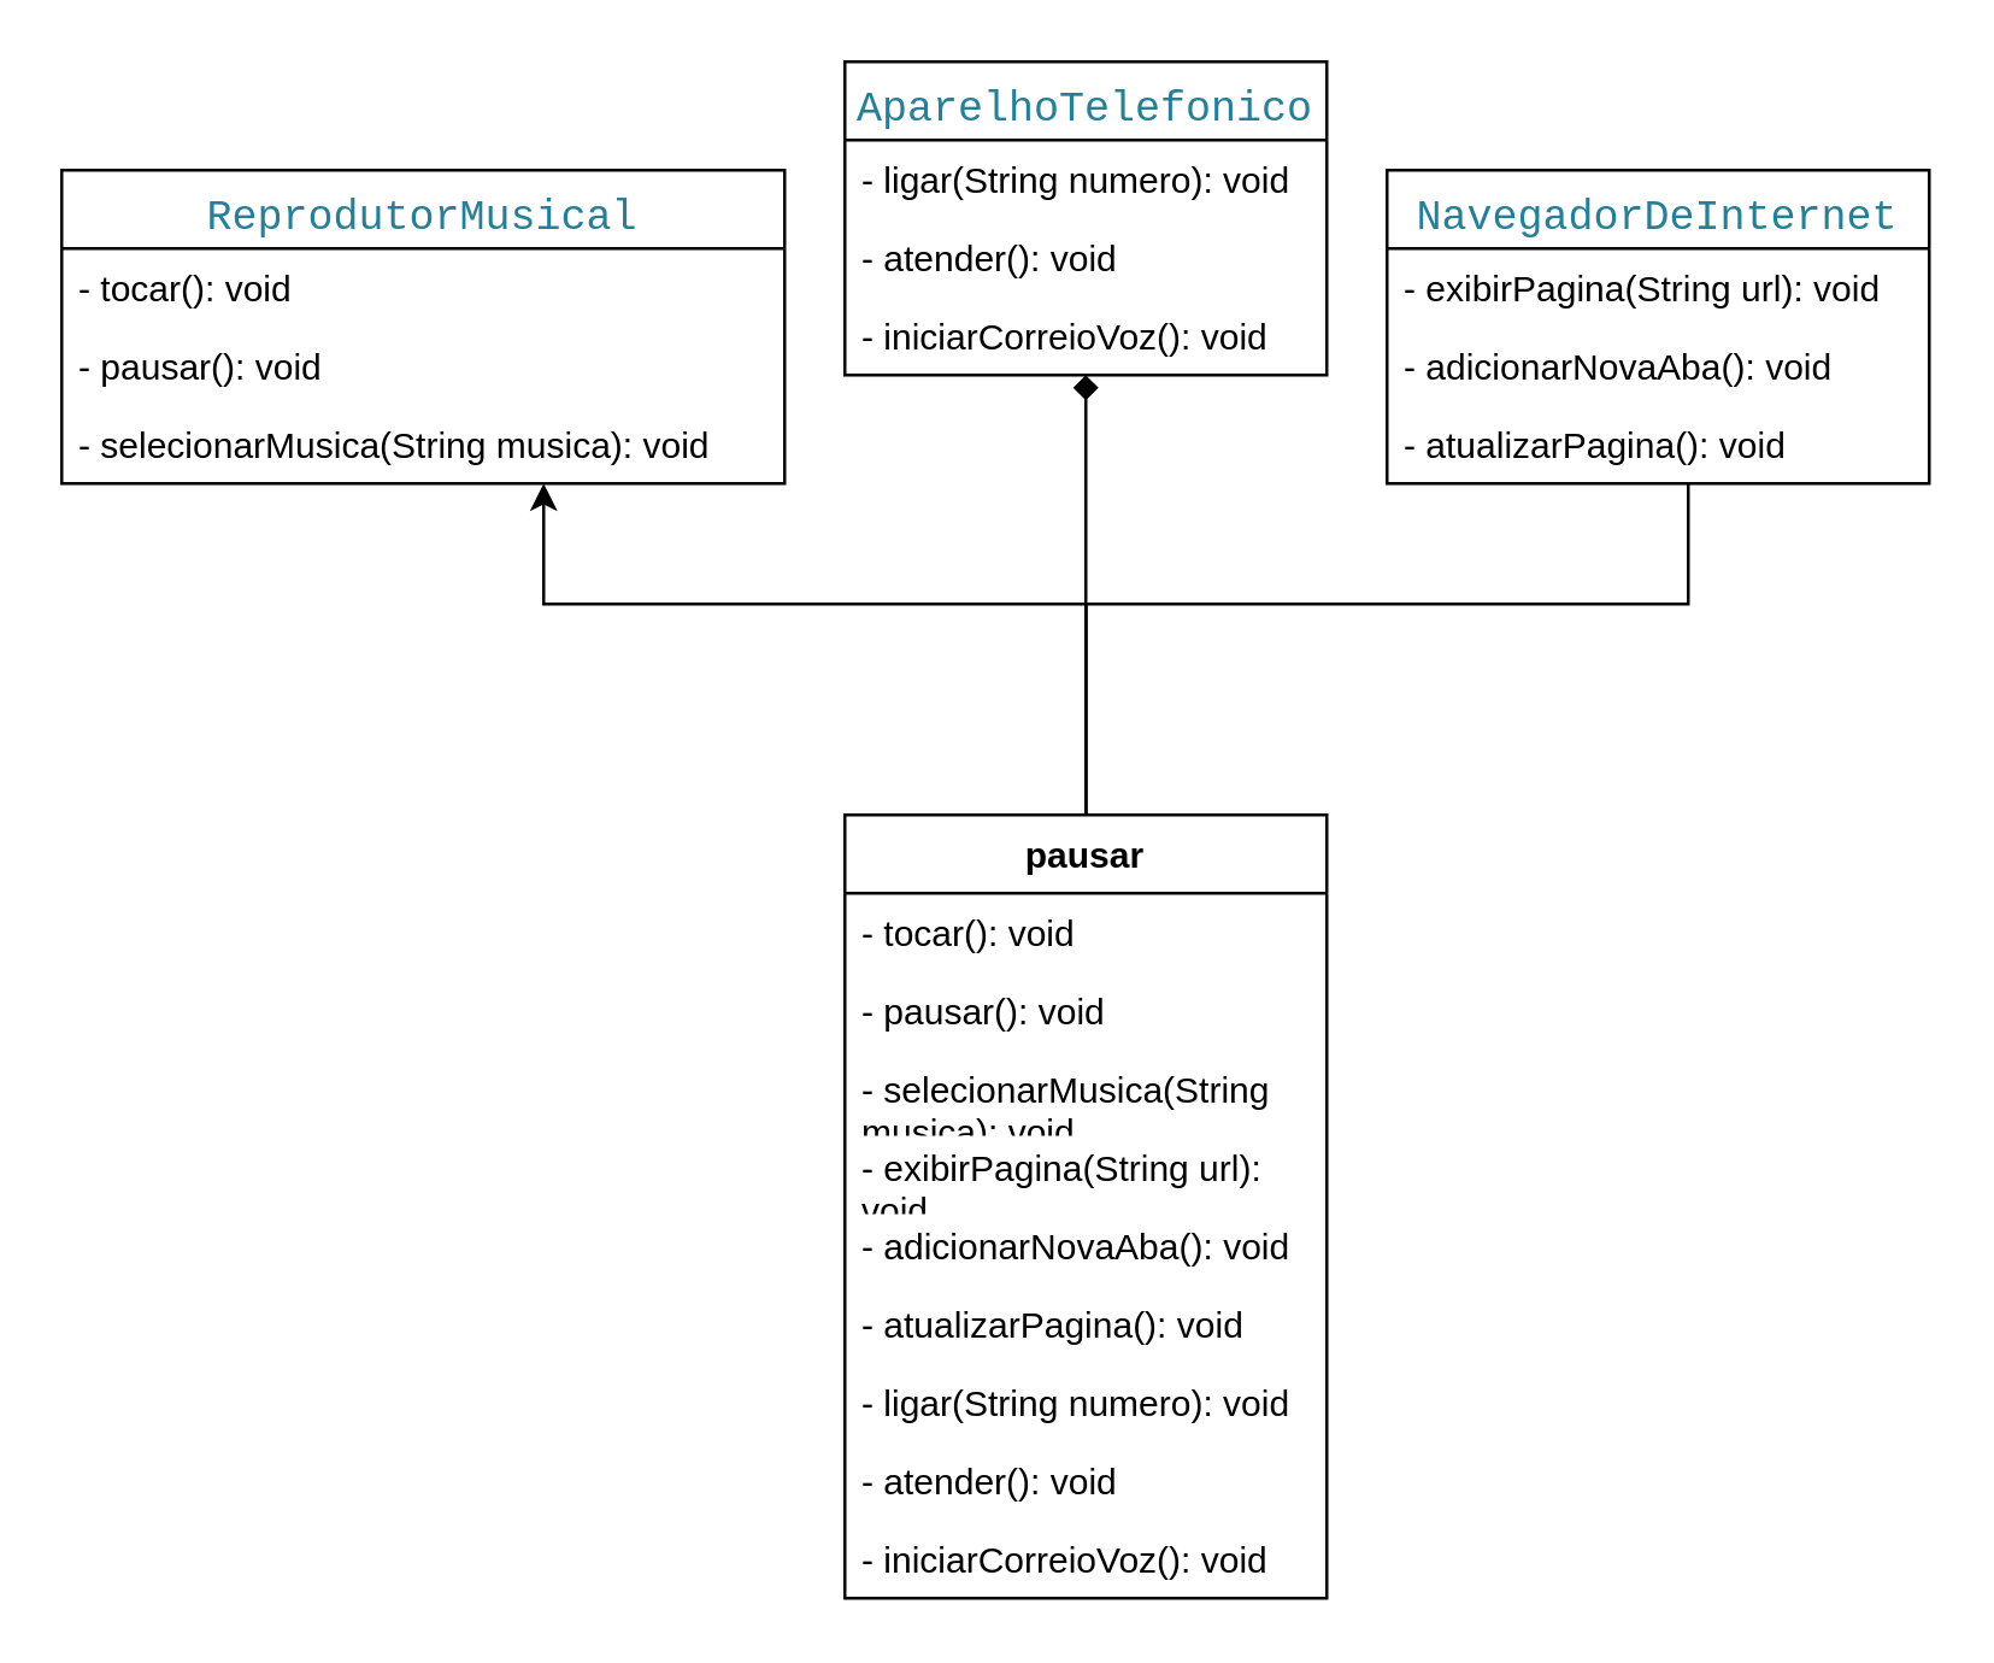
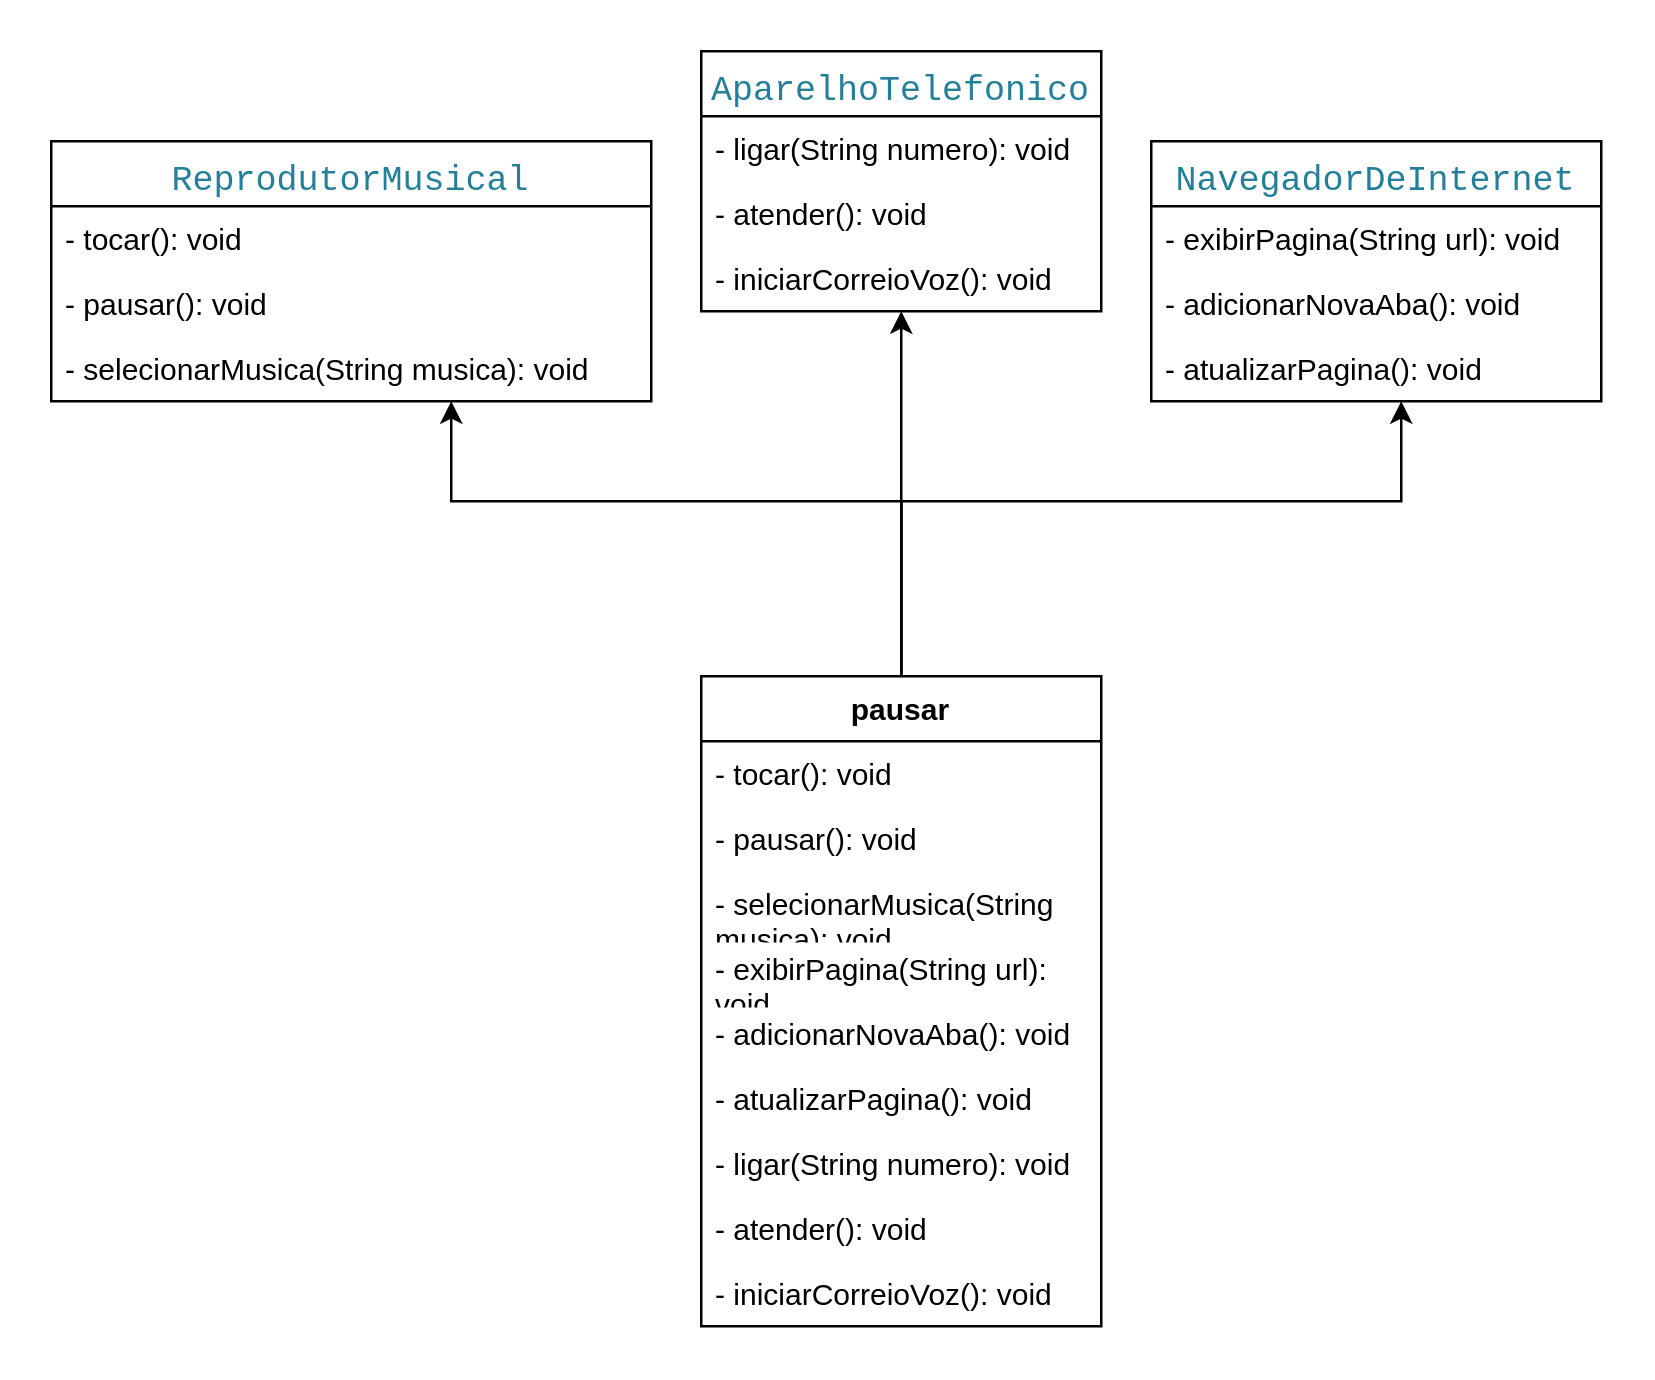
  <mxCell id="0" />
  <mxCell id="1" parent="0" />
- <mxCell id="2" value="" style="edgeStyle=orthogonalEdgeStyle;rounded=0;orthogonalLoop=1;jettySize=auto;html=1;endArrow=diamond;" edge="1" parent="1" source="5" target="15"><mxGeometry relative="1" as="geometry" /></mxCell>
+ <mxCell id="2" value="" style="edgeStyle=orthogonalEdgeStyle;rounded=0;orthogonalLoop=1;jettySize=auto;html=1;" edge="1" parent="1" source="5" target="15"><mxGeometry relative="1" as="geometry" /></mxCell>
  <mxCell id="3" value="" style="edgeStyle=orthogonalEdgeStyle;rounded=0;orthogonalLoop=1;jettySize=auto;html=1;" edge="1" parent="1" source="5" target="19"><mxGeometry relative="1" as="geometry"><Array as="points"><mxPoint x="360" y="200" /><mxPoint x="180" y="200" /></Array></mxGeometry></mxCell>
- <mxCell id="4" value="" style="edgeStyle=orthogonalEdgeStyle;rounded=0;orthogonalLoop=1;jettySize=auto;html=1;endArrow=none;" edge="1" parent="1" source="5" target="23"><mxGeometry relative="1" as="geometry"><Array as="points"><mxPoint x="360" y="200" /><mxPoint x="560" y="200" /></Array></mxGeometry></mxCell>
+ <mxCell id="4" value="" style="edgeStyle=orthogonalEdgeStyle;rounded=0;orthogonalLoop=1;jettySize=auto;html=1;" edge="1" parent="1" source="5" target="23"><mxGeometry relative="1" as="geometry"><Array as="points"><mxPoint x="360" y="200" /><mxPoint x="560" y="200" /></Array></mxGeometry></mxCell>
  <mxCell id="5" value="pausar" style="swimlane;fontStyle=1;align=center;verticalAlign=top;childLayout=stackLayout;horizontal=1;startSize=26;horizontalStack=0;resizeParent=1;resizeParentMax=0;resizeLast=0;collapsible=1;marginBottom=0;whiteSpace=wrap;html=1;" vertex="1" parent="1"><mxGeometry x="280" y="270" width="160" height="260" as="geometry" /></mxCell>
  <mxCell id="6" value="- tocar(): void" style="text;strokeColor=none;fillColor=none;align=left;verticalAlign=top;spacingLeft=4;spacingRight=4;overflow=hidden;rotatable=0;points=[[0,0.5],[1,0.5]];portConstraint=eastwest;whiteSpace=wrap;html=1;" vertex="1" parent="5"><mxGeometry y="26" width="160" height="26" as="geometry" /></mxCell>
  <mxCell id="7" value="- pausar(): void" style="text;strokeColor=none;fillColor=none;align=left;verticalAlign=top;spacingLeft=4;spacingRight=4;overflow=hidden;rotatable=0;points=[[0,0.5],[1,0.5]];portConstraint=eastwest;whiteSpace=wrap;html=1;" vertex="1" parent="5"><mxGeometry y="52" width="160" height="26" as="geometry" /></mxCell>
  <mxCell id="8" value="- selecionarMusica(String musica): void" style="text;strokeColor=none;fillColor=none;align=left;verticalAlign=top;spacingLeft=4;spacingRight=4;overflow=hidden;rotatable=0;points=[[0,0.5],[1,0.5]];portConstraint=eastwest;whiteSpace=wrap;html=1;" vertex="1" parent="5"><mxGeometry y="78" width="160" height="26" as="geometry" /></mxCell>
  <mxCell id="9" value="- exibirPagina(String url): void" style="text;strokeColor=none;fillColor=none;align=left;verticalAlign=top;spacingLeft=4;spacingRight=4;overflow=hidden;rotatable=0;points=[[0,0.5],[1,0.5]];portConstraint=eastwest;whiteSpace=wrap;html=1;" vertex="1" parent="5"><mxGeometry y="104" width="160" height="26" as="geometry" /></mxCell>
  <mxCell id="10" value="- adicionarNovaAba(): void" style="text;strokeColor=none;fillColor=none;align=left;verticalAlign=top;spacingLeft=4;spacingRight=4;overflow=hidden;rotatable=0;points=[[0,0.5],[1,0.5]];portConstraint=eastwest;whiteSpace=wrap;html=1;" vertex="1" parent="5"><mxGeometry y="130" width="160" height="26" as="geometry" /></mxCell>
  <mxCell id="11" value="- atualizarPagina(): void" style="text;strokeColor=none;fillColor=none;align=left;verticalAlign=top;spacingLeft=4;spacingRight=4;overflow=hidden;rotatable=0;points=[[0,0.5],[1,0.5]];portConstraint=eastwest;whiteSpace=wrap;html=1;" vertex="1" parent="5"><mxGeometry y="156" width="160" height="26" as="geometry" /></mxCell>
  <mxCell id="12" value="- ligar(String numero): void" style="text;strokeColor=none;fillColor=none;align=left;verticalAlign=top;spacingLeft=4;spacingRight=4;overflow=hidden;rotatable=0;points=[[0,0.5],[1,0.5]];portConstraint=eastwest;whiteSpace=wrap;html=1;" vertex="1" parent="5"><mxGeometry y="182" width="160" height="26" as="geometry" /></mxCell>
  <mxCell id="13" value="- atender(): void" style="text;strokeColor=none;fillColor=none;align=left;verticalAlign=top;spacingLeft=4;spacingRight=4;overflow=hidden;rotatable=0;points=[[0,0.5],[1,0.5]];portConstraint=eastwest;whiteSpace=wrap;html=1;" vertex="1" parent="5"><mxGeometry y="208" width="160" height="26" as="geometry" /></mxCell>
  <mxCell id="14" value="- iniciarCorreioVoz(): void" style="text;strokeColor=none;fillColor=none;align=left;verticalAlign=top;spacingLeft=4;spacingRight=4;overflow=hidden;rotatable=0;points=[[0,0.5],[1,0.5]];portConstraint=eastwest;whiteSpace=wrap;html=1;" vertex="1" parent="5"><mxGeometry y="234" width="160" height="26" as="geometry" /></mxCell>
  <mxCell id="15" value="&lt;div style=&quot;color: #3b3b3b;background-color: #ffffff;font-family: Consolas, 'Courier New', monospace;font-weight: normal;font-size: 14px;line-height: 19px;white-space: pre;&quot;&gt;&lt;div&gt;&lt;span style=&quot;color: #267f99;&quot;&gt;AparelhoTelefonico&lt;/span&gt;&lt;/div&gt;&lt;/div&gt;" style="swimlane;fontStyle=1;align=center;verticalAlign=top;childLayout=stackLayout;horizontal=1;startSize=26;horizontalStack=0;resizeParent=1;resizeParentMax=0;resizeLast=0;collapsible=1;marginBottom=0;whiteSpace=wrap;html=1;" vertex="1" parent="1"><mxGeometry x="280" y="20" width="160" height="104" as="geometry" /></mxCell>
  <mxCell id="16" value="- ligar(String numero): void" style="text;strokeColor=none;fillColor=none;align=left;verticalAlign=top;spacingLeft=4;spacingRight=4;overflow=hidden;rotatable=0;points=[[0,0.5],[1,0.5]];portConstraint=eastwest;whiteSpace=wrap;html=1;" vertex="1" parent="15"><mxGeometry y="26" width="160" height="26" as="geometry" /></mxCell>
  <mxCell id="17" value="- atender(): void" style="text;strokeColor=none;fillColor=none;align=left;verticalAlign=top;spacingLeft=4;spacingRight=4;overflow=hidden;rotatable=0;points=[[0,0.5],[1,0.5]];portConstraint=eastwest;whiteSpace=wrap;html=1;" vertex="1" parent="15"><mxGeometry y="52" width="160" height="26" as="geometry" /></mxCell>
  <mxCell id="18" value="- iniciarCorreioVoz(): void" style="text;strokeColor=none;fillColor=none;align=left;verticalAlign=top;spacingLeft=4;spacingRight=4;overflow=hidden;rotatable=0;points=[[0,0.5],[1,0.5]];portConstraint=eastwest;whiteSpace=wrap;html=1;" vertex="1" parent="15"><mxGeometry y="78" width="160" height="26" as="geometry" /></mxCell>
  <mxCell id="19" value="&lt;div style=&quot;color: #3b3b3b;background-color: #ffffff;font-family: Consolas, 'Courier New', monospace;font-weight: normal;font-size: 14px;line-height: 19px;white-space: pre;&quot;&gt;&lt;div&gt;&lt;span style=&quot;color: #267f99;&quot;&gt;ReprodutorMusical&lt;/span&gt;&lt;/div&gt;&lt;/div&gt;" style="swimlane;fontStyle=1;align=center;verticalAlign=top;childLayout=stackLayout;horizontal=1;startSize=26;horizontalStack=0;resizeParent=1;resizeParentMax=0;resizeLast=0;collapsible=1;marginBottom=0;whiteSpace=wrap;html=1;" vertex="1" parent="1"><mxGeometry x="20" y="56" width="240" height="104" as="geometry" /></mxCell>
  <mxCell id="20" value="- tocar(): void" style="text;strokeColor=none;fillColor=none;align=left;verticalAlign=top;spacingLeft=4;spacingRight=4;overflow=hidden;rotatable=0;points=[[0,0.5],[1,0.5]];portConstraint=eastwest;whiteSpace=wrap;html=1;" vertex="1" parent="19"><mxGeometry y="26" width="240" height="26" as="geometry" /></mxCell>
  <mxCell id="21" value="- pausar(): void" style="text;strokeColor=none;fillColor=none;align=left;verticalAlign=top;spacingLeft=4;spacingRight=4;overflow=hidden;rotatable=0;points=[[0,0.5],[1,0.5]];portConstraint=eastwest;whiteSpace=wrap;html=1;" vertex="1" parent="19"><mxGeometry y="52" width="240" height="26" as="geometry" /></mxCell>
  <mxCell id="22" value="- selecionarMusica(String musica): void" style="text;strokeColor=none;fillColor=none;align=left;verticalAlign=top;spacingLeft=4;spacingRight=4;overflow=hidden;rotatable=0;points=[[0,0.5],[1,0.5]];portConstraint=eastwest;whiteSpace=wrap;html=1;" vertex="1" parent="19"><mxGeometry y="78" width="240" height="26" as="geometry" /></mxCell>
  <mxCell id="23" value="&lt;div style=&quot;color: #3b3b3b;background-color: #ffffff;font-family: Consolas, 'Courier New', monospace;font-weight: normal;font-size: 14px;line-height: 19px;white-space: pre;&quot;&gt;&lt;div&gt;&lt;span style=&quot;color: #267f99;&quot;&gt;NavegadorDeInternet&lt;/span&gt;&lt;/div&gt;&lt;/div&gt;" style="swimlane;fontStyle=1;align=center;verticalAlign=top;childLayout=stackLayout;horizontal=1;startSize=26;horizontalStack=0;resizeParent=1;resizeParentMax=0;resizeLast=0;collapsible=1;marginBottom=0;whiteSpace=wrap;html=1;" vertex="1" parent="1"><mxGeometry x="460" y="56" width="180" height="104" as="geometry" /></mxCell>
  <mxCell id="24" value="- exibirPagina(String url): void" style="text;strokeColor=none;fillColor=none;align=left;verticalAlign=top;spacingLeft=4;spacingRight=4;overflow=hidden;rotatable=0;points=[[0,0.5],[1,0.5]];portConstraint=eastwest;whiteSpace=wrap;html=1;" vertex="1" parent="23"><mxGeometry y="26" width="180" height="26" as="geometry" /></mxCell>
  <mxCell id="25" value="- adicionarNovaAba(): void" style="text;strokeColor=none;fillColor=none;align=left;verticalAlign=top;spacingLeft=4;spacingRight=4;overflow=hidden;rotatable=0;points=[[0,0.5],[1,0.5]];portConstraint=eastwest;whiteSpace=wrap;html=1;" vertex="1" parent="23"><mxGeometry y="52" width="180" height="26" as="geometry" /></mxCell>
  <mxCell id="26" value="- atualizarPagina(): void" style="text;strokeColor=none;fillColor=none;align=left;verticalAlign=top;spacingLeft=4;spacingRight=4;overflow=hidden;rotatable=0;points=[[0,0.5],[1,0.5]];portConstraint=eastwest;whiteSpace=wrap;html=1;" vertex="1" parent="23"><mxGeometry y="78" width="180" height="26" as="geometry" /></mxCell>
